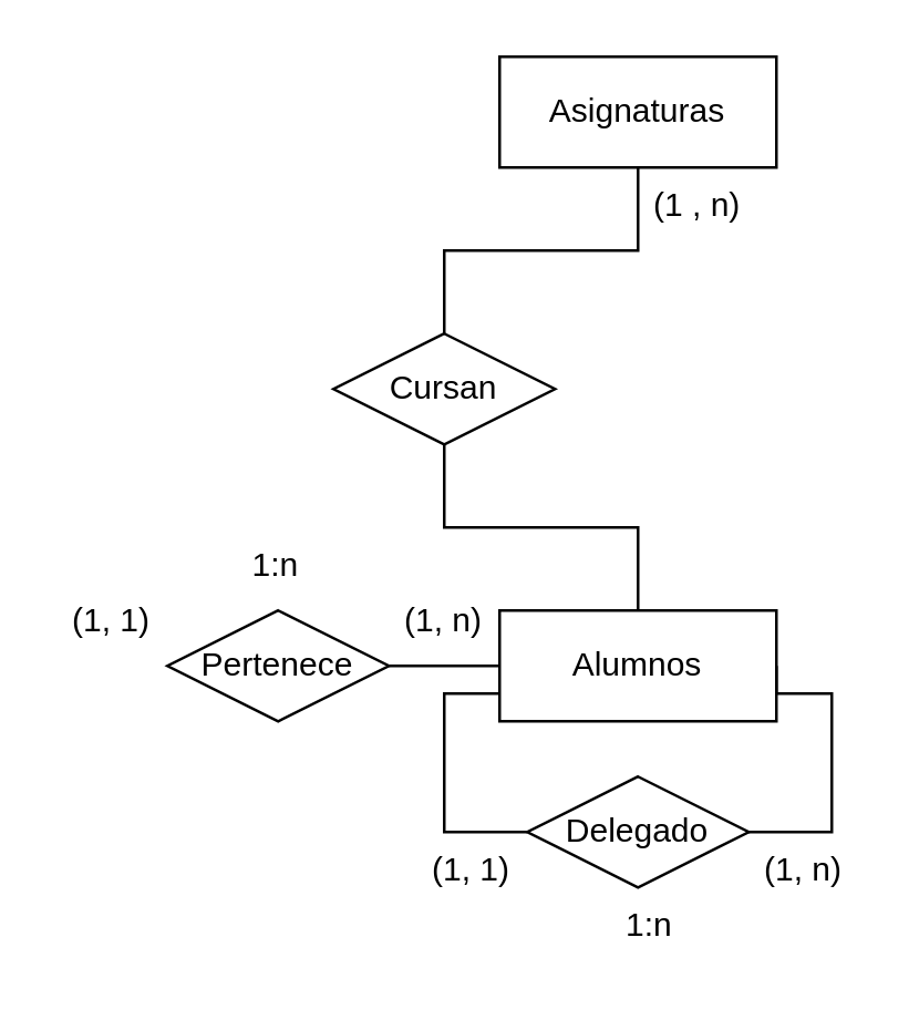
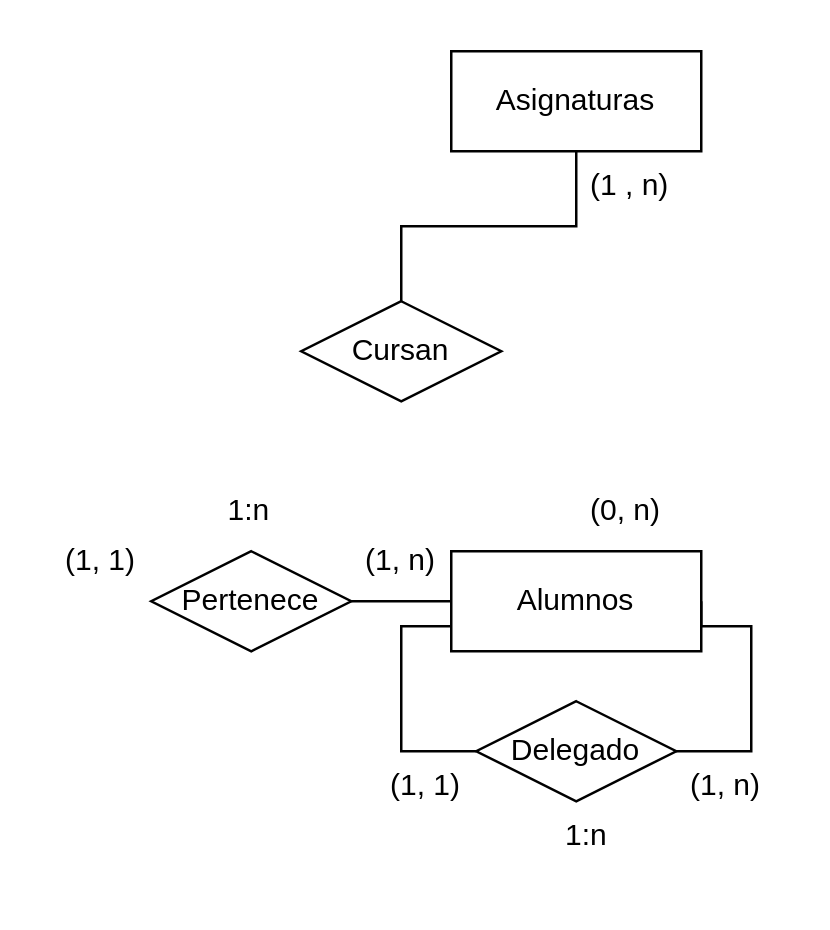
  <mxCell id="0" />
  <mxCell id="1" parent="0" />
- <mxCell id="2" style="edgeStyle=orthogonalEdgeStyle;rounded=0;orthogonalLoop=1;jettySize=auto;html=1;exitX=0.5;exitY=0;exitDx=0;exitDy=0;entryX=0.5;entryY=1;entryDx=0;entryDy=0;endArrow=none;endFill=0;" edge="1" parent="1" source="3" target="13"><mxGeometry relative="1" as="geometry" /></mxCell>
  <mxCell id="3" value="Alumnos" style="whiteSpace=wrap;html=1;align=center;" vertex="1" parent="1"><mxGeometry x="180" y="220" width="100" height="40" as="geometry" /></mxCell>
  <mxCell id="4" style="edgeStyle=orthogonalEdgeStyle;rounded=0;orthogonalLoop=1;jettySize=auto;html=1;exitX=1;exitY=0.5;exitDx=0;exitDy=0;entryX=0;entryY=0.5;entryDx=0;entryDy=0;strokeColor=default;endArrow=none;endFill=0;" edge="1" parent="1" source="5" target="3"><mxGeometry relative="1" as="geometry" /></mxCell>
  <mxCell id="5" value="Pertenece" style="shape=rhombus;perimeter=rhombusPerimeter;whiteSpace=wrap;html=1;align=center;" vertex="1" parent="1"><mxGeometry x="60" y="220" width="80" height="40" as="geometry" /></mxCell>
  <mxCell id="6" style="edgeStyle=orthogonalEdgeStyle;rounded=0;orthogonalLoop=1;jettySize=auto;html=1;entryX=1;entryY=0.5;entryDx=0;entryDy=0;endArrow=none;endFill=0;" edge="1" parent="1" target="3"><mxGeometry relative="1" as="geometry"><mxPoint x="290" y="240" as="targetPoint" /><mxPoint x="269.931" y="300.034" as="sourcePoint" /><Array as="points"><mxPoint x="300" y="300" /><mxPoint x="300" y="250" /><mxPoint x="280" y="250" /></Array></mxGeometry></mxCell>
  <mxCell id="7" style="edgeStyle=orthogonalEdgeStyle;rounded=0;orthogonalLoop=1;jettySize=auto;html=1;endArrow=none;endFill=0;entryX=0;entryY=0.75;entryDx=0;entryDy=0;exitX=0;exitY=0.5;exitDx=0;exitDy=0;" edge="1" parent="1" target="3"><mxGeometry relative="1" as="geometry"><mxPoint x="130" y="290" as="targetPoint" /><mxPoint x="190" y="300" as="sourcePoint" /><Array as="points"><mxPoint x="160" y="300" /><mxPoint x="160" y="250" /></Array></mxGeometry></mxCell>
  <mxCell id="8" value="(1, n)" style="text;strokeColor=none;fillColor=none;spacingLeft=4;spacingRight=4;overflow=hidden;rotatable=0;points=[[0,0.5],[1,0.5]];portConstraint=eastwest;fontSize=12;whiteSpace=wrap;html=1;" vertex="1" parent="1"><mxGeometry x="270" y="300" width="40" height="30" as="geometry" /></mxCell>
  <mxCell id="9" value="(1, 1)" style="text;strokeColor=none;fillColor=none;spacingLeft=4;spacingRight=4;overflow=hidden;rotatable=0;points=[[0,0.5],[1,0.5]];portConstraint=eastwest;fontSize=12;whiteSpace=wrap;html=1;" vertex="1" parent="1"><mxGeometry x="150" y="300" width="40" height="30" as="geometry" /></mxCell>
  <mxCell id="10" value="1:n&lt;br&gt;" style="text;strokeColor=none;fillColor=none;spacingLeft=4;spacingRight=4;overflow=hidden;rotatable=0;points=[[0,0.5],[1,0.5]];portConstraint=eastwest;fontSize=12;whiteSpace=wrap;html=1;" vertex="1" parent="1"><mxGeometry x="220" y="320" width="40" height="30" as="geometry" /></mxCell>
  <mxCell id="11" value="Asignaturas" style="whiteSpace=wrap;html=1;align=center;" vertex="1" parent="1"><mxGeometry x="180" y="20" width="100" height="40" as="geometry" /></mxCell>
  <mxCell id="12" style="edgeStyle=orthogonalEdgeStyle;rounded=0;orthogonalLoop=1;jettySize=auto;html=1;exitX=0.5;exitY=0;exitDx=0;exitDy=0;entryX=0.5;entryY=1;entryDx=0;entryDy=0;endArrow=none;endFill=0;" edge="1" parent="1" source="13" target="11"><mxGeometry relative="1" as="geometry" /></mxCell>
  <mxCell id="13" value="Cursan" style="shape=rhombus;perimeter=rhombusPerimeter;whiteSpace=wrap;html=1;align=center;" vertex="1" parent="1"><mxGeometry x="120" y="120" width="80" height="40" as="geometry" /></mxCell>
  <mxCell id="14" value="(1 , n)" style="text;strokeColor=none;fillColor=none;spacingLeft=4;spacingRight=4;overflow=hidden;rotatable=0;points=[[0,0.5],[1,0.5]];portConstraint=eastwest;fontSize=12;whiteSpace=wrap;html=1;" vertex="1" parent="1"><mxGeometry x="230" y="60" width="50" height="30" as="geometry" /></mxCell>
+ <mxCell id="15" value="(0, n)" style="text;strokeColor=none;fillColor=none;spacingLeft=4;spacingRight=4;overflow=hidden;rotatable=0;points=[[0,0.5],[1,0.5]];portConstraint=eastwest;fontSize=12;whiteSpace=wrap;html=1;" vertex="1" parent="1"><mxGeometry x="230" y="190" width="50" height="30" as="geometry" /></mxCell>
  <mxCell id="16" value="(1, n)" style="text;strokeColor=none;fillColor=none;spacingLeft=4;spacingRight=4;overflow=hidden;rotatable=0;points=[[0,0.5],[1,0.5]];portConstraint=eastwest;fontSize=12;whiteSpace=wrap;html=1;" vertex="1" parent="1"><mxGeometry x="140" y="210" width="50" height="30" as="geometry" /></mxCell>
  <mxCell id="17" value="(1, 1)" style="text;strokeColor=none;fillColor=none;spacingLeft=4;spacingRight=4;overflow=hidden;rotatable=0;points=[[0,0.5],[1,0.5]];portConstraint=eastwest;fontSize=12;whiteSpace=wrap;html=1;" vertex="1" parent="1"><mxGeometry x="20" y="210" width="50" height="30" as="geometry" /></mxCell>
  <mxCell id="18" value="1:n" style="text;strokeColor=none;fillColor=none;spacingLeft=4;spacingRight=4;overflow=hidden;rotatable=0;points=[[0,0.5],[1,0.5]];portConstraint=eastwest;fontSize=12;whiteSpace=wrap;html=1;" vertex="1" parent="1"><mxGeometry x="85" y="190" width="50" height="30" as="geometry" /></mxCell>
  <mxCell id="19" value="Delegado" style="shape=rhombus;perimeter=rhombusPerimeter;whiteSpace=wrap;html=1;align=center;" vertex="1" parent="1"><mxGeometry x="190" y="280" width="80" height="40" as="geometry" /></mxCell>
